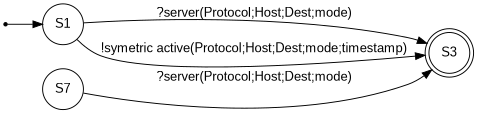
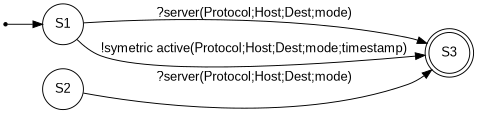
  digraph {
    fontname="Liberation Sans"
    rankdir=LR
    node [fontname="Liberation Sans" shape=circle]
    edge [fontname="Liberation Sans"]
    S00 [shape=point]
    n2 [label=S1]
    n3 [label=S3 shape=doublecircle]
-   n4 [label=S7]
+   n4 [label=S2]
    S00 -> n2
    n2 -> n3 [label="?server(Protocol;Host;Dest;mode)"]
    n2 -> n3 [label="!symetric active(Protocol;Host;Dest;mode;timestamp)"]
    n4 -> n3 [label="?server(Protocol;Host;Dest;mode)"]
  }
